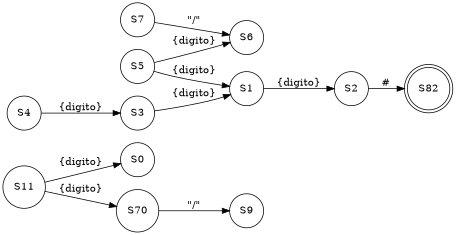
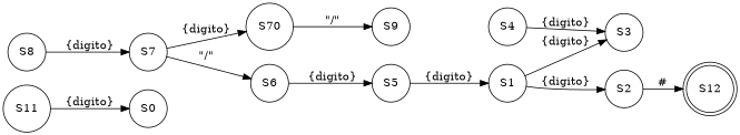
  digraph {
    rankdir=LR
    node [shape=circle]
    S11
    S0
    n3 [label=S70]
    S9
+   S8
    S7
    S6
    S5
    S1
    S4
    S3
    S2
-   S12 [shape=doublecircle label=S82]
+   S12 [shape=doublecircle]
    S11 -> S0 [label="{digito}"]
-   S11 -> n3 [label="{digito}"]
+   S7 -> n3 [label="{digito}"]
    n3 -> S9 [label="\"/\""]
+   S8 -> S7 [label="{digito}"]
    S7 -> S6 [label="\"/\""]
-   S5 -> S6 [label="{digito}"]
+   S6 -> S5 [label="{digito}"]
    S5 -> S1 [label="{digito}"]
    S1 -> S2 [label="{digito}"]
    S4 -> S3 [label="{digito}"]
-   S3 -> S1 [label="{digito}"]
+   S1 -> S3 [label="{digito}"]
    S2 -> S12 [label="#"]
  }
